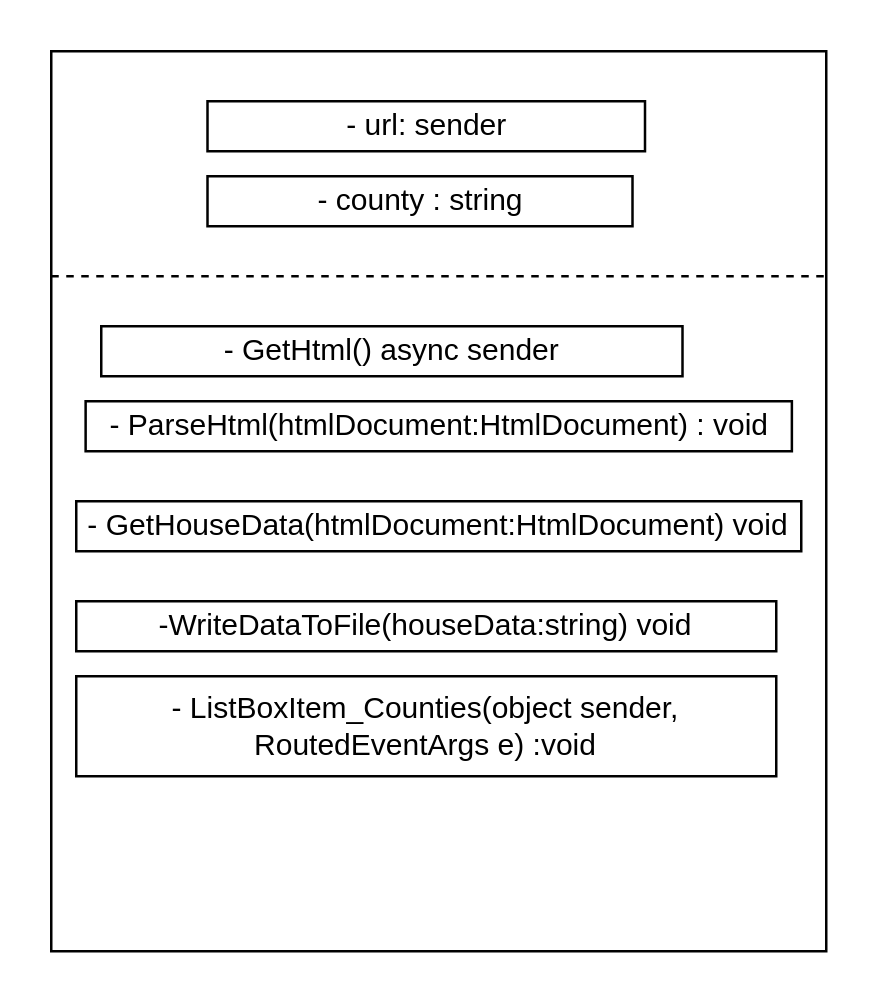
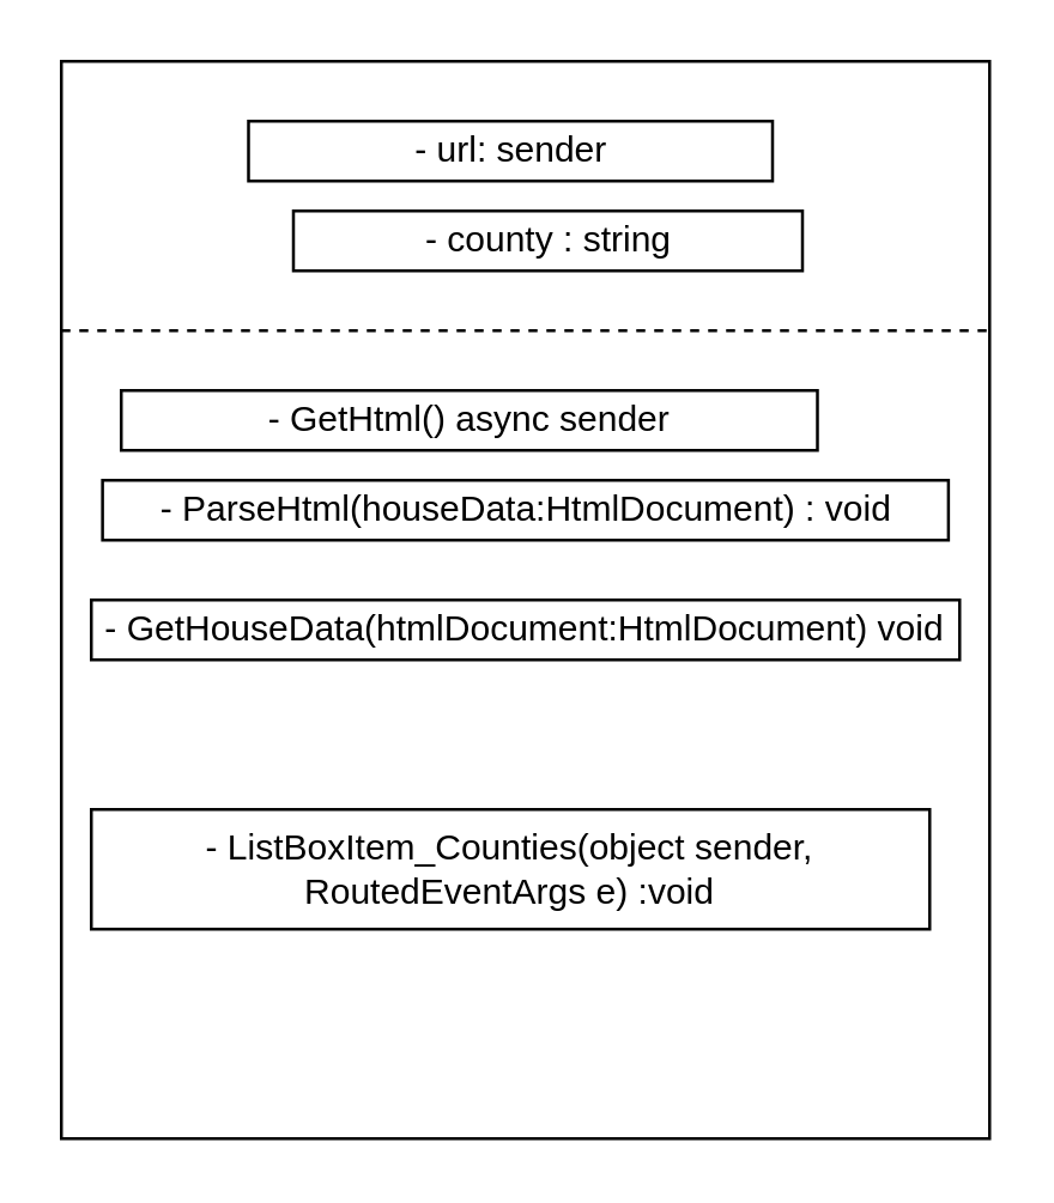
  <mxCell id="0" />
  <mxCell id="1" parent="0" />
  <mxCell id="2" value="&lt;span style=&quot;font-family: monospace ; font-size: 0px&quot;&gt;%3CmxGraphModel%3E%3Croot%3E%3CmxCell%20id%3D%220%22%2F%3E%3CmxCell%20id%3D%221%22%20parent%3D%220%22%2F%3E%3CmxCell%20id%3D%222%22%20value%3D%22%22%20style%3D%22rounded%3D0%3BwhiteSpace%3Dwrap%3Bhtml%3D1%3B%22%20vertex%3D%221%22%20parent%3D%221%22%3E%3CmxGeometry%20x%3D%22140%22%20y%3D%22370%22%20width%3D%22170%22%20height%3D%2220%22%20as%3D%22geometry%22%2F%3E%3C%2FmxCell%3E%3C%2Froot%3E%3C%2FmxGraphModel%3E&lt;/span&gt;" style="rounded=0;whiteSpace=wrap;html=1;" vertex="1" parent="1"><mxGeometry x="20" y="20" width="310" height="360" as="geometry" /></mxCell>
  <mxCell id="3" value="- url: sender" style="rounded=0;whiteSpace=wrap;html=1;" vertex="1" parent="1"><mxGeometry x="82.5" y="40" width="175" height="20" as="geometry" /></mxCell>
- <mxCell id="4" value="&amp;nbsp;- county : string&amp;nbsp;" style="rounded=0;whiteSpace=wrap;html=1;" vertex="1" parent="1"><mxGeometry x="82.5" y="70" width="170" height="20" as="geometry" /></mxCell>
+ <mxCell id="4" value="&amp;nbsp;- county : string&amp;nbsp;" style="rounded=0;whiteSpace=wrap;html=1;" vertex="1" parent="1"><mxGeometry x="97.5" y="70" width="170" height="20" as="geometry" /></mxCell>
  <mxCell id="5" value="- GetHtml() async sender" style="rounded=0;whiteSpace=wrap;html=1;" vertex="1" parent="1"><mxGeometry x="40" y="130" width="232.5" height="20" as="geometry" /></mxCell>
- <mxCell id="6" value="- ParseHtml(htmlDocument:HtmlDocument) : void" style="rounded=0;whiteSpace=wrap;html=1;" vertex="1" parent="1"><mxGeometry x="33.75" y="160" width="282.5" height="20" as="geometry" /></mxCell>
+ <mxCell id="6" value="- ParseHtml(houseData:HtmlDocument) : void" style="rounded=0;whiteSpace=wrap;html=1;" vertex="1" parent="1"><mxGeometry x="33.75" y="160" width="282.5" height="20" as="geometry" /></mxCell>
  <mxCell id="7" value="- GetHouseData(htmlDocument:HtmlDocument) void" style="rounded=0;whiteSpace=wrap;html=1;" vertex="1" parent="1"><mxGeometry x="30" y="200" width="290" height="20" as="geometry" /></mxCell>
- <mxCell id="8" value="-WriteDataToFile(houseData:string) void" style="rounded=0;whiteSpace=wrap;html=1;" vertex="1" parent="1"><mxGeometry x="30" y="240" width="280" height="20" as="geometry" /></mxCell>
  <mxCell id="9" value="" style="endArrow=none;dashed=1;html=1;exitX=0;exitY=0.25;exitDx=0;exitDy=0;entryX=1;entryY=0.25;entryDx=0;entryDy=0;" edge="1" parent="1" source="2" target="2"><mxGeometry width="50" height="50" relative="1" as="geometry"><mxPoint x="240" y="310" as="sourcePoint" /><mxPoint x="290" y="260" as="targetPoint" /></mxGeometry></mxCell>
  <mxCell id="10" value="- ListBoxItem_Counties(object sender, RoutedEventArgs e) :void" style="rounded=0;whiteSpace=wrap;html=1;" vertex="1" parent="1"><mxGeometry x="30" y="270" width="280" height="40" as="geometry" /></mxCell>
